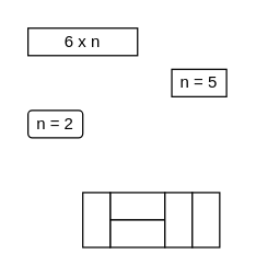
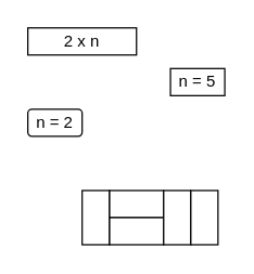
  <mxCell id="0" />
  <mxCell id="1" parent="0" />
- <mxCell id="2" value="6 x n" style="rounded=0;whiteSpace=wrap;html=1;" vertex="1" parent="1"><mxGeometry x="20" y="20" width="80" height="20" as="geometry" /></mxCell>
+ <mxCell id="2" value="2 x n" style="rounded=0;whiteSpace=wrap;html=1;" vertex="1" parent="1"><mxGeometry x="20" y="20" width="80" height="20" as="geometry" /></mxCell>
  <mxCell id="3" value="n = 2" style="whiteSpace=wrap;html=1;rounded=1;" vertex="1" parent="1"><mxGeometry x="20" y="80" width="40" height="20" as="geometry" /></mxCell>
  <mxCell id="4" value="" style="rounded=0;whiteSpace=wrap;html=1;" vertex="1" parent="1"><mxGeometry x="80" y="140" width="40" height="20" as="geometry" /></mxCell>
  <mxCell id="5" value="" style="rounded=0;whiteSpace=wrap;html=1;" vertex="1" parent="1"><mxGeometry x="80" y="160" width="40" height="20" as="geometry" /></mxCell>
  <mxCell id="6" value="" style="rounded=0;whiteSpace=wrap;html=1;" vertex="1" parent="1"><mxGeometry x="120" y="140" width="20" height="40" as="geometry" /></mxCell>
  <mxCell id="7" value="" style="rounded=0;whiteSpace=wrap;html=1;" vertex="1" parent="1"><mxGeometry x="140" y="140" width="20" height="40" as="geometry" /></mxCell>
  <mxCell id="8" value="n = 5" style="rounded=0;whiteSpace=wrap;html=1;" vertex="1" parent="1"><mxGeometry x="125" y="50" width="40" height="20" as="geometry" /></mxCell>
  <mxCell id="9" value="" style="rounded=0;whiteSpace=wrap;html=1;" vertex="1" parent="1"><mxGeometry x="60" y="140" width="20" height="40" as="geometry" /></mxCell>
